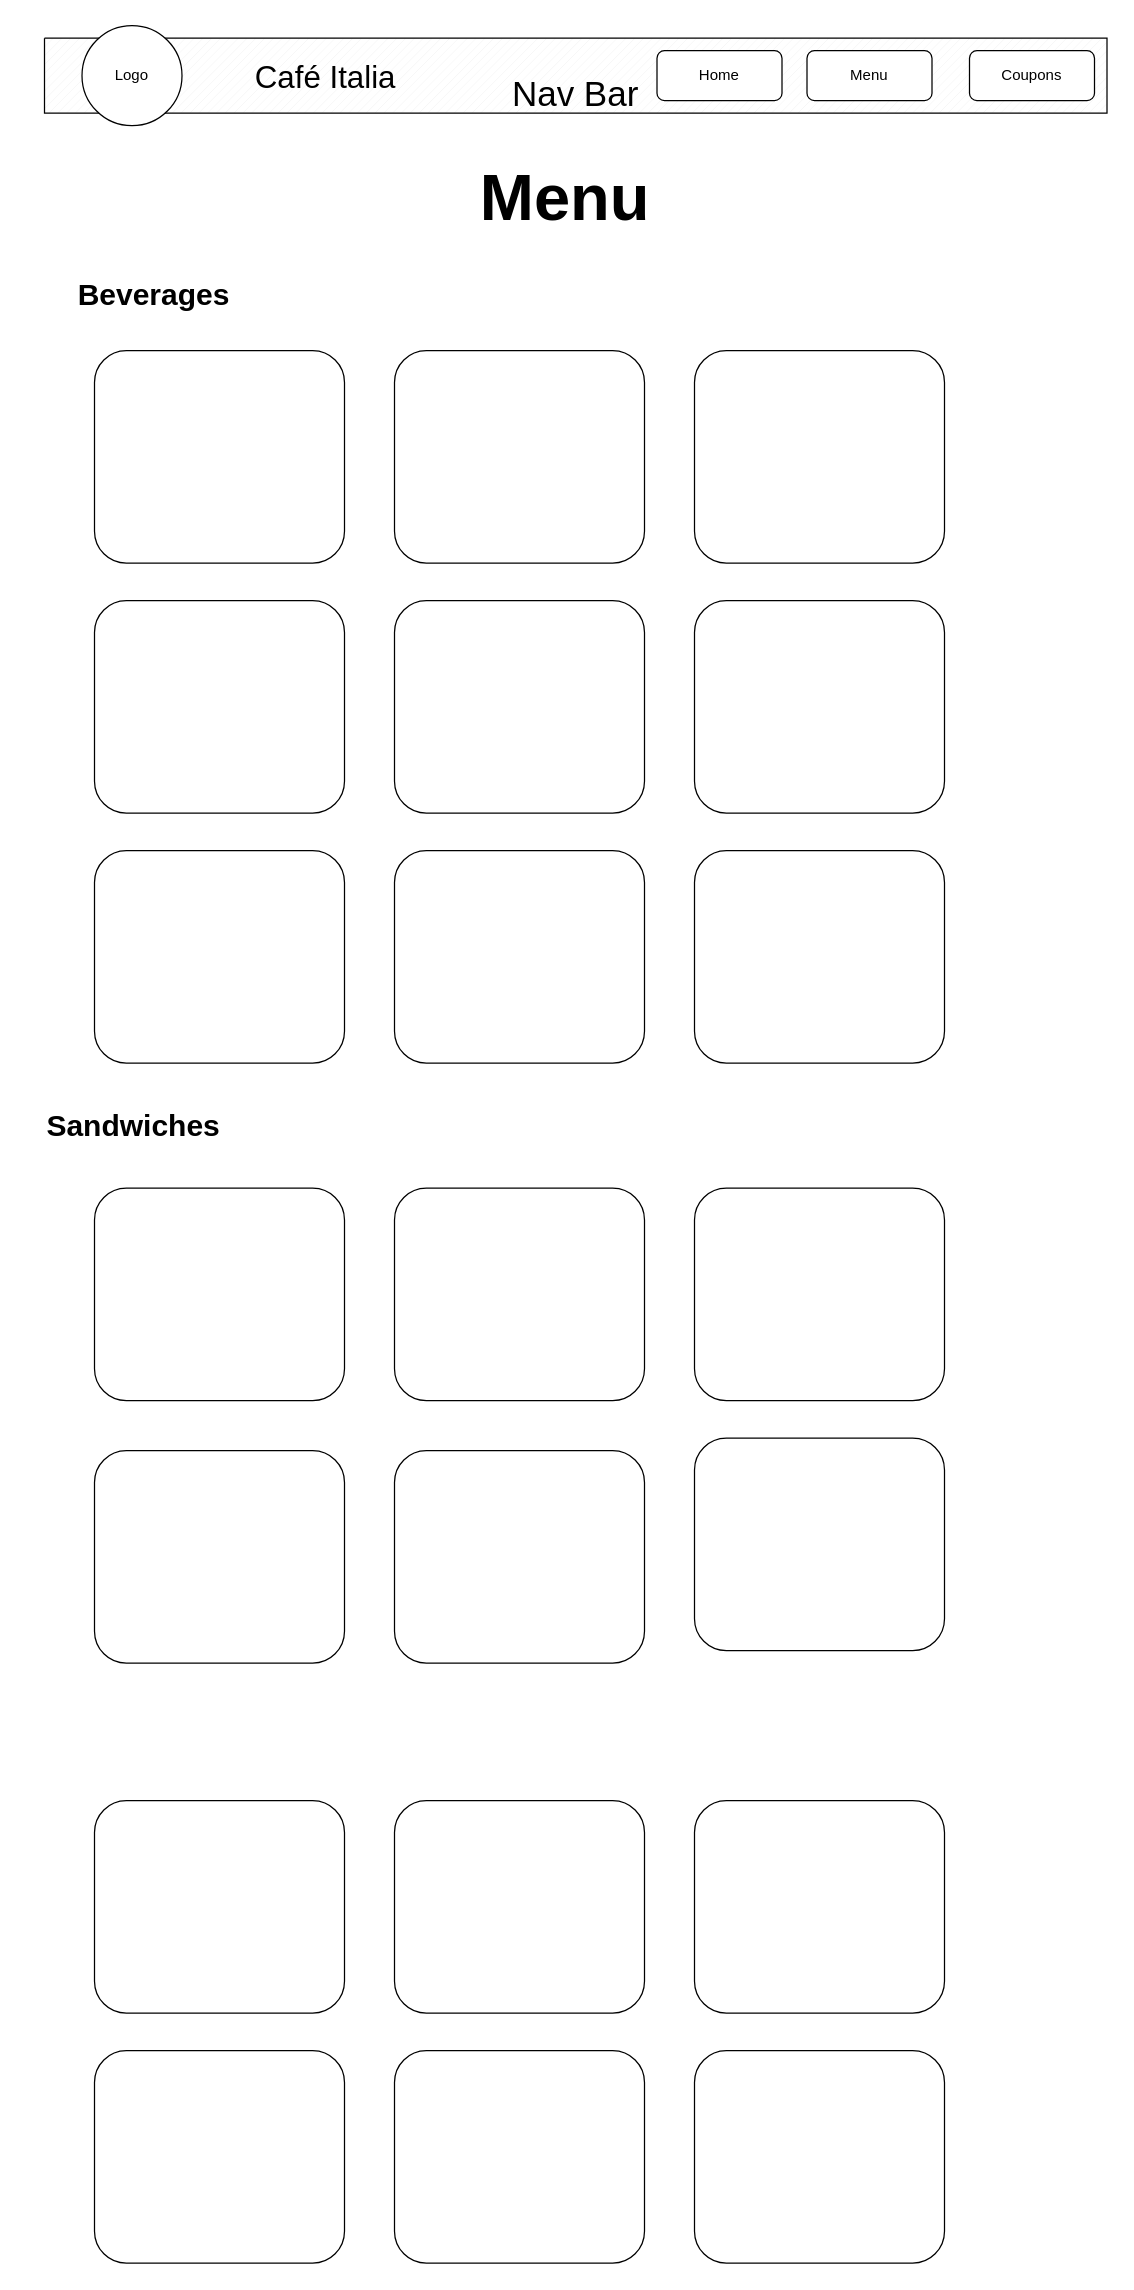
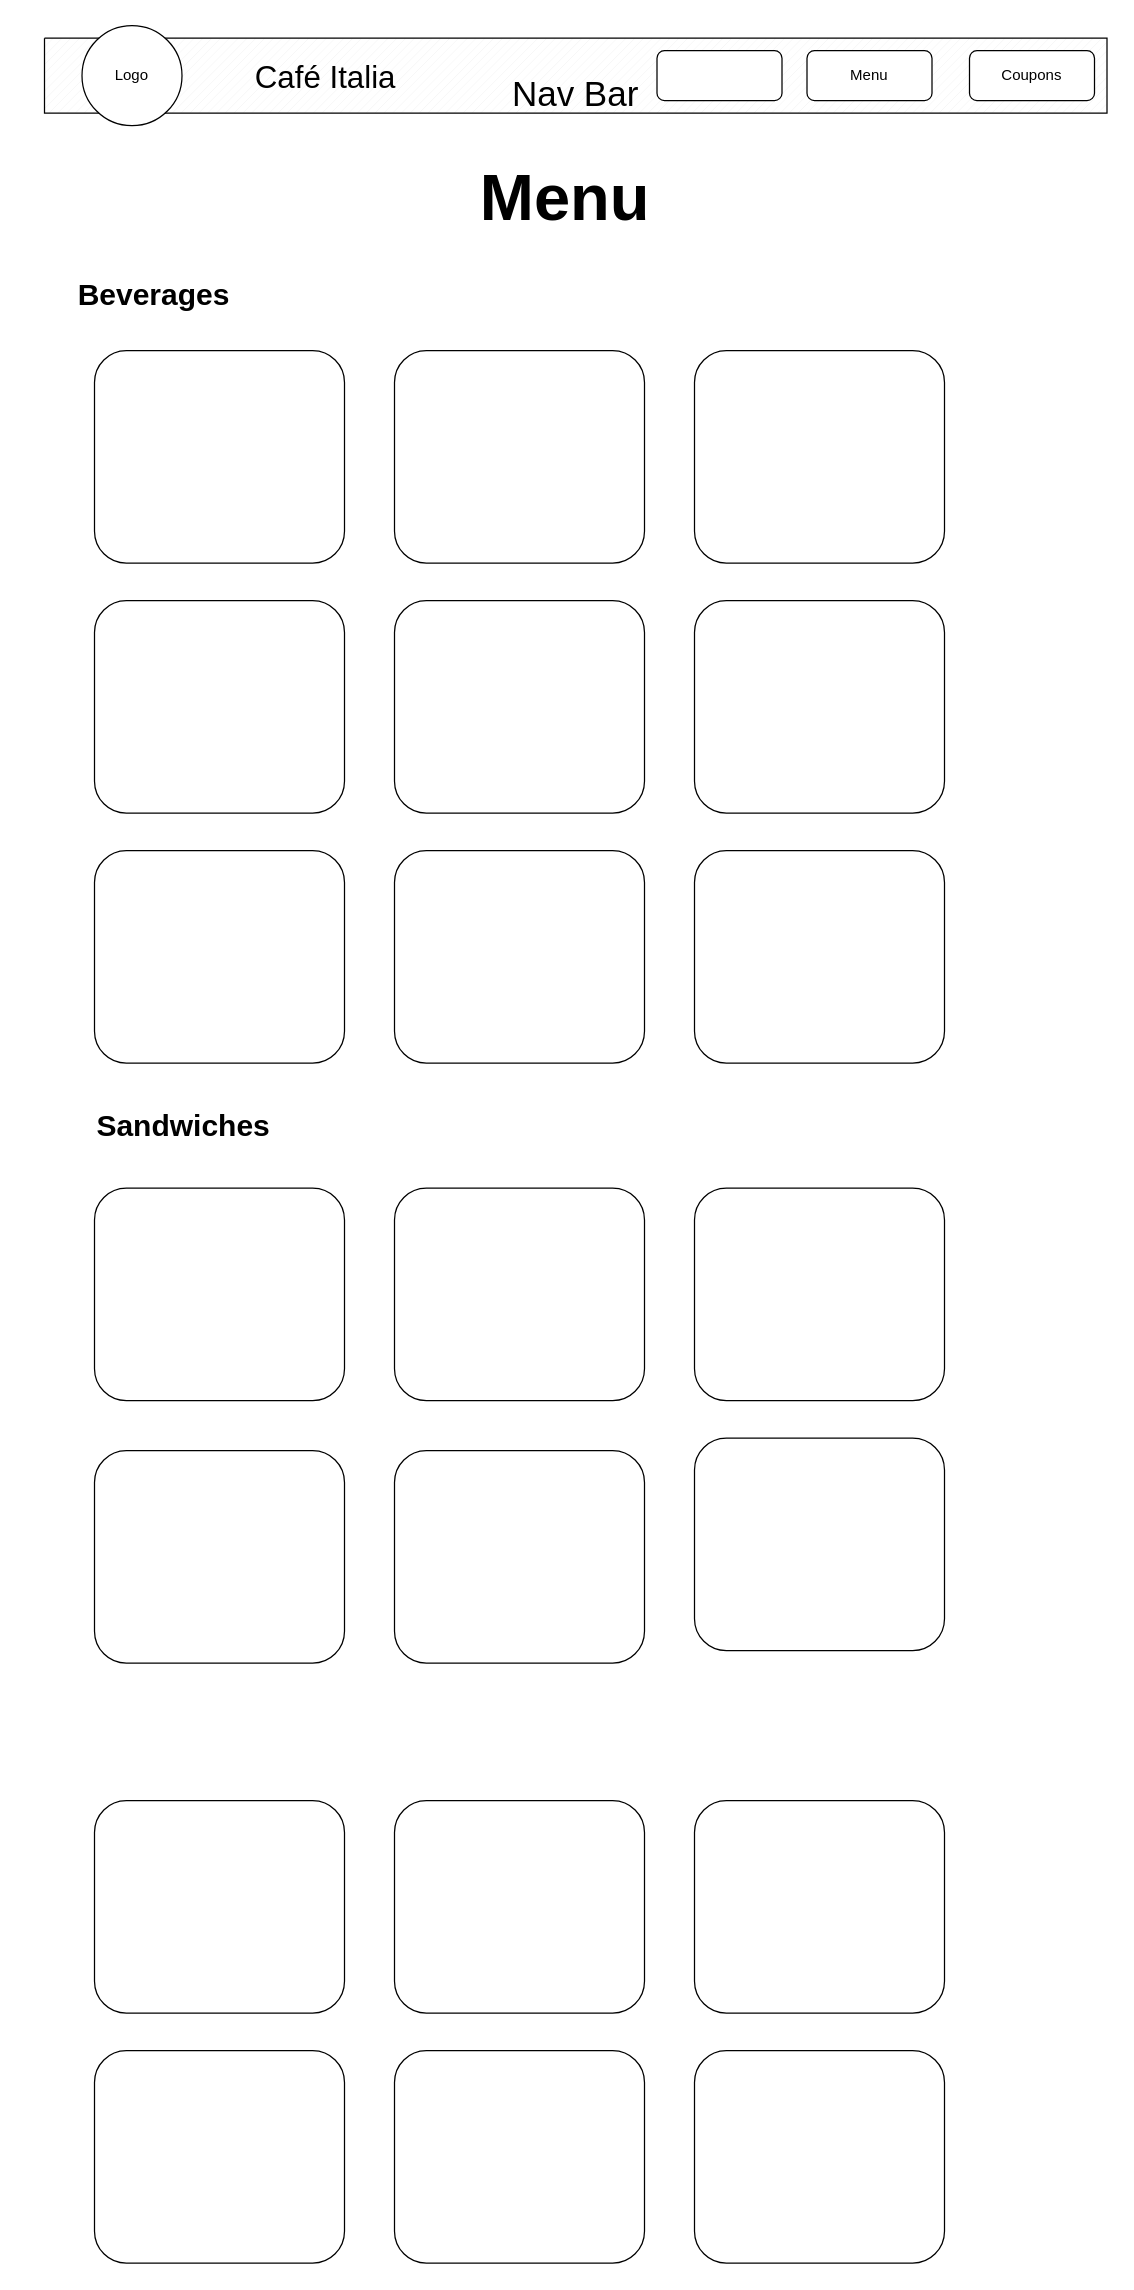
  <mxCell id="0" />
  <mxCell id="1" parent="0" />
  <mxCell id="2" value="" style="verticalLabelPosition=bottom;verticalAlign=top;html=1;shape=mxgraph.basic.patternFillRect;fillStyle=diag;step=5;fillStrokeWidth=0.2;fillStrokeColor=#dddddd;" vertex="1" parent="1"><mxGeometry y="30" width="850" height="60" as="geometry" x="35" /></mxCell>
  <mxCell id="3" value="Nav Bar" style="text;html=1;align=center;verticalAlign=middle;whiteSpace=wrap;rounded=0;fontSize=28;" vertex="1" parent="1"><mxGeometry x="375" y="60" width="170" height="30" as="geometry" /></mxCell>
  <mxCell id="4" value="" style="ellipse;whiteSpace=wrap;html=1;aspect=fixed;" vertex="1" parent="1"><mxGeometry x="65" y="20" width="80" height="80" as="geometry" /></mxCell>
  <mxCell id="5" value="Logo" style="text;html=1;align=center;verticalAlign=middle;whiteSpace=wrap;rounded=0;" vertex="1" parent="1"><mxGeometry x="75" y="45" width="60" height="30" as="geometry" /></mxCell>
  <mxCell id="6" value="Café Italia" style="text;html=1;align=center;verticalAlign=middle;whiteSpace=wrap;rounded=0;fontSize=25;" vertex="1" parent="1"><mxGeometry x="165" y="45" width="190" height="30" as="geometry" /></mxCell>
  <mxCell id="7" value="" style="rounded=1;whiteSpace=wrap;html=1;" vertex="1" parent="1"><mxGeometry x="525" y="40" width="100" height="40" as="geometry" /></mxCell>
  <mxCell id="8" value="" style="rounded=1;whiteSpace=wrap;html=1;" vertex="1" parent="1"><mxGeometry x="645" y="40" width="100" height="40" as="geometry" /></mxCell>
  <mxCell id="9" value="" style="rounded=1;whiteSpace=wrap;html=1;" vertex="1" parent="1"><mxGeometry x="775" y="40" width="100" height="40" as="geometry" /></mxCell>
- <mxCell id="10" value="Home" style="text;html=1;align=center;verticalAlign=middle;whiteSpace=wrap;rounded=0;" vertex="1" parent="1"><mxGeometry x="545" y="45" width="60" height="30" as="geometry" /></mxCell>
  <mxCell id="11" value="Menu" style="text;html=1;align=center;verticalAlign=middle;whiteSpace=wrap;rounded=0;" vertex="1" parent="1"><mxGeometry x="665" y="45" width="60" height="30" as="geometry" /></mxCell>
  <mxCell id="12" value="Coupons" style="text;html=1;align=center;verticalAlign=middle;whiteSpace=wrap;rounded=0;" vertex="1" parent="1"><mxGeometry x="795" y="45" width="60" height="30" as="geometry" /></mxCell>
  <mxCell id="13" value="&lt;h1 style=&quot;margin-top: 0px;&quot;&gt;&amp;nbsp; &amp;nbsp; &amp;nbsp; &amp;nbsp; &amp;nbsp; &amp;nbsp; &amp;nbsp; &amp;nbsp; &amp;nbsp; &amp;nbsp; &amp;nbsp; &amp;nbsp; Menu&lt;/h1&gt;" style="text;html=1;whiteSpace=wrap;overflow=hidden;rounded=0;fontSize=26;" vertex="1" parent="1"><mxGeometry y="120" width="830" height="80" as="geometry" x="35" /></mxCell>
  <mxCell id="14" value="&lt;h1 style=&quot;margin-top: 0px;&quot;&gt;&amp;nbsp; &amp;nbsp; &amp;nbsp; Beverages&lt;/h1&gt;&lt;p&gt;&lt;br&gt;&lt;/p&gt;" style="text;html=1;whiteSpace=wrap;overflow=hidden;rounded=0;" vertex="1" parent="1"><mxGeometry x="20" y="215" width="840" height="50" as="geometry" /></mxCell>
  <mxCell id="15" value="" style="rounded=1;whiteSpace=wrap;html=1;" vertex="1" parent="1"><mxGeometry x="75" y="280" width="200" height="170" as="geometry" /></mxCell>
  <mxCell id="16" value="" style="rounded=1;whiteSpace=wrap;html=1;" vertex="1" parent="1"><mxGeometry x="315" y="280" width="200" height="170" as="geometry" /></mxCell>
  <mxCell id="17" value="" style="rounded=1;whiteSpace=wrap;html=1;" vertex="1" parent="1"><mxGeometry x="555" y="280" width="200" height="170" as="geometry" /></mxCell>
  <mxCell id="18" value="" style="rounded=1;whiteSpace=wrap;html=1;" vertex="1" parent="1"><mxGeometry x="75" y="480" width="200" height="170" as="geometry" /></mxCell>
  <mxCell id="19" value="" style="rounded=1;whiteSpace=wrap;html=1;" vertex="1" parent="1"><mxGeometry x="315" y="480" width="200" height="170" as="geometry" /></mxCell>
  <mxCell id="20" value="" style="rounded=1;whiteSpace=wrap;html=1;" vertex="1" parent="1"><mxGeometry x="555" y="480" width="200" height="170" as="geometry" /></mxCell>
  <mxCell id="21" value="" style="rounded=1;whiteSpace=wrap;html=1;" vertex="1" parent="1"><mxGeometry x="75" y="680" width="200" height="170" as="geometry" /></mxCell>
  <mxCell id="22" value="" style="rounded=1;whiteSpace=wrap;html=1;" vertex="1" parent="1"><mxGeometry x="315" y="680" width="200" height="170" as="geometry" /></mxCell>
  <mxCell id="23" value="" style="rounded=1;whiteSpace=wrap;html=1;" vertex="1" parent="1"><mxGeometry x="555" y="680" width="200" height="170" as="geometry" /></mxCell>
- <mxCell id="24" value="&lt;h1 style=&quot;margin-top: 0px;&quot;&gt;&amp;nbsp; &amp;nbsp;Sandwiches&lt;/h1&gt;" style="text;html=1;whiteSpace=wrap;overflow=hidden;rounded=0;" vertex="1" parent="1"><mxGeometry x="15" y="880" width="820" height="50" as="geometry" /></mxCell>
+ <mxCell id="24" value="&lt;h1 style=&quot;margin-top: 0px;&quot;&gt;&amp;nbsp; &amp;nbsp;Sandwiches&lt;/h1&gt;" style="text;html=1;whiteSpace=wrap;overflow=hidden;rounded=0;" vertex="1" parent="1"><mxGeometry x="55" y="880" width="820" height="50" as="geometry" /></mxCell>
  <mxCell id="25" value="" style="rounded=1;whiteSpace=wrap;html=1;" vertex="1" parent="1"><mxGeometry x="75" y="950" width="200" height="170" as="geometry" /></mxCell>
  <mxCell id="26" value="" style="rounded=1;whiteSpace=wrap;html=1;" vertex="1" parent="1"><mxGeometry x="315" y="950" width="200" height="170" as="geometry" /></mxCell>
  <mxCell id="27" value="" style="rounded=1;whiteSpace=wrap;html=1;" vertex="1" parent="1"><mxGeometry x="555" y="950" width="200" height="170" as="geometry" /></mxCell>
  <mxCell id="28" value="" style="rounded=1;whiteSpace=wrap;html=1;" vertex="1" parent="1"><mxGeometry x="75" y="1160" width="200" height="170" as="geometry" /></mxCell>
  <mxCell id="29" value="" style="rounded=1;whiteSpace=wrap;html=1;" vertex="1" parent="1"><mxGeometry x="315" y="1160" width="200" height="170" as="geometry" /></mxCell>
  <mxCell id="30" value="" style="rounded=1;whiteSpace=wrap;html=1;" vertex="1" parent="1"><mxGeometry x="555" y="1150" width="200" height="170" as="geometry" /></mxCell>
  <mxCell id="31" value="" style="rounded=1;whiteSpace=wrap;html=1;" vertex="1" parent="1"><mxGeometry x="75" y="1440" width="200" height="170" as="geometry" /></mxCell>
  <mxCell id="32" value="" style="rounded=1;whiteSpace=wrap;html=1;" vertex="1" parent="1"><mxGeometry x="315" y="1440" width="200" height="170" as="geometry" /></mxCell>
  <mxCell id="33" value="" style="rounded=1;whiteSpace=wrap;html=1;" vertex="1" parent="1"><mxGeometry x="555" y="1440" width="200" height="170" as="geometry" /></mxCell>
  <mxCell id="34" value="" style="rounded=1;whiteSpace=wrap;html=1;" vertex="1" parent="1"><mxGeometry x="75" y="1640" width="200" height="170" as="geometry" /></mxCell>
  <mxCell id="35" value="" style="rounded=1;whiteSpace=wrap;html=1;" vertex="1" parent="1"><mxGeometry x="315" y="1640" width="200" height="170" as="geometry" /></mxCell>
  <mxCell id="36" value="" style="rounded=1;whiteSpace=wrap;html=1;" vertex="1" parent="1"><mxGeometry x="555" y="1640" width="200" height="170" as="geometry" /></mxCell>
